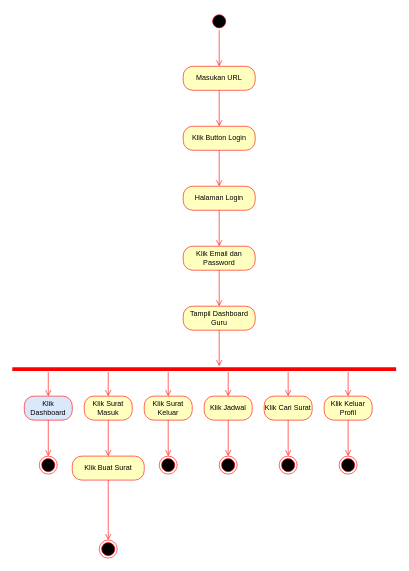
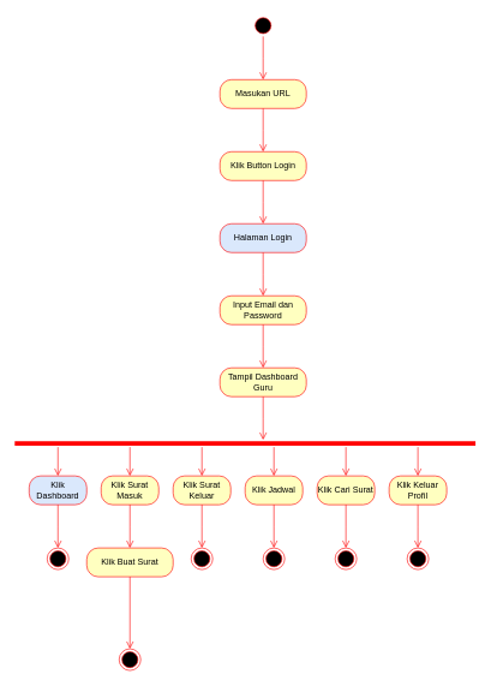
  <mxCell id="0" />
  <mxCell id="1" parent="0" />
  <mxCell id="2" value="" style="ellipse;html=1;shape=startState;fillColor=#000000;strokeColor=#ff0000;" vertex="1" parent="1"><mxGeometry x="350" y="20" width="30" height="30" as="geometry" /></mxCell>
  <mxCell id="3" value="" style="edgeStyle=orthogonalEdgeStyle;html=1;verticalAlign=bottom;endArrow=open;endSize=8;strokeColor=#ff0000;rounded=0;" edge="1" parent="1" source="2"><mxGeometry relative="1" as="geometry"><mxPoint x="365" y="110" as="targetPoint" /></mxGeometry></mxCell>
  <mxCell id="4" value="Masukan URL" style="rounded=1;whiteSpace=wrap;html=1;arcSize=40;fontColor=#000000;fillColor=#ffffc0;strokeColor=#ff0000;" vertex="1" parent="1"><mxGeometry x="305" y="110" width="120" height="40" as="geometry" /></mxCell>
  <mxCell id="5" value="" style="edgeStyle=orthogonalEdgeStyle;html=1;verticalAlign=bottom;endArrow=open;endSize=8;strokeColor=#ff0000;rounded=0;" edge="1" parent="1" source="4"><mxGeometry relative="1" as="geometry"><mxPoint x="365" y="210" as="targetPoint" /></mxGeometry></mxCell>
  <mxCell id="6" value="Klik Button Login" style="rounded=1;whiteSpace=wrap;html=1;arcSize=40;fontColor=#000000;fillColor=#ffffc0;strokeColor=#ff0000;" vertex="1" parent="1"><mxGeometry x="305" y="210" width="120" height="40" as="geometry" /></mxCell>
  <mxCell id="7" value="" style="edgeStyle=orthogonalEdgeStyle;html=1;verticalAlign=bottom;endArrow=open;endSize=8;strokeColor=#ff0000;rounded=0;" edge="1" parent="1" source="6"><mxGeometry relative="1" as="geometry"><mxPoint x="365" y="310" as="targetPoint" /></mxGeometry></mxCell>
- <mxCell id="8" value="Halaman Login" style="rounded=1;whiteSpace=wrap;html=1;arcSize=40;fontColor=#000000;fillColor=#ffffc0;strokeColor=#ff0000;" vertex="1" parent="1"><mxGeometry x="305" y="310" width="120" height="40" as="geometry" /></mxCell>
+ <mxCell id="8" value="Halaman Login" style="rounded=1;whiteSpace=wrap;html=1;arcSize=40;fontColor=#000000;fillColor=#dae8fc;strokeColor=#ff0000;" vertex="1" parent="1"><mxGeometry x="305" y="310" width="120" height="40" as="geometry" /></mxCell>
  <mxCell id="9" value="" style="edgeStyle=orthogonalEdgeStyle;html=1;verticalAlign=bottom;endArrow=open;endSize=8;strokeColor=#ff0000;rounded=0;" edge="1" parent="1" source="8"><mxGeometry relative="1" as="geometry"><mxPoint x="365" y="410" as="targetPoint" /></mxGeometry></mxCell>
- <mxCell id="10" value="Klik Email dan Password" style="rounded=1;whiteSpace=wrap;html=1;arcSize=40;fontColor=#000000;fillColor=#ffffc0;strokeColor=#ff0000;" vertex="1" parent="1"><mxGeometry x="305" y="410" width="120" height="40" as="geometry" /></mxCell>
+ <mxCell id="10" value="Input Email dan Password" style="rounded=1;whiteSpace=wrap;html=1;arcSize=40;fontColor=#000000;fillColor=#ffffc0;strokeColor=#ff0000;" vertex="1" parent="1"><mxGeometry x="305" y="410" width="120" height="40" as="geometry" /></mxCell>
  <mxCell id="11" value="" style="edgeStyle=orthogonalEdgeStyle;html=1;verticalAlign=bottom;endArrow=open;endSize=8;strokeColor=#ff0000;rounded=0;" edge="1" parent="1" source="10"><mxGeometry relative="1" as="geometry"><mxPoint x="365" y="510" as="targetPoint" /></mxGeometry></mxCell>
  <mxCell id="12" value="Tampil Dashboard Guru" style="rounded=1;whiteSpace=wrap;html=1;arcSize=40;fontColor=#000000;fillColor=#ffffc0;strokeColor=#ff0000;" vertex="1" parent="1"><mxGeometry x="305" y="510" width="120" height="40" as="geometry" /></mxCell>
  <mxCell id="13" value="" style="edgeStyle=orthogonalEdgeStyle;html=1;verticalAlign=bottom;endArrow=open;endSize=8;strokeColor=#ff0000;rounded=0;" edge="1" parent="1" source="12"><mxGeometry relative="1" as="geometry"><mxPoint x="365" y="610" as="targetPoint" /></mxGeometry></mxCell>
  <mxCell id="14" value="" style="shape=line;html=1;strokeWidth=6;strokeColor=#ff0000;" vertex="1" parent="1"><mxGeometry x="20" y="610" width="640" height="10" as="geometry" /></mxCell>
  <mxCell id="15" value="" style="edgeStyle=orthogonalEdgeStyle;html=1;verticalAlign=bottom;endArrow=open;endSize=8;strokeColor=#ff0000;rounded=0;" edge="1" parent="1"><mxGeometry relative="1" as="geometry"><mxPoint x="80" y="660" as="targetPoint" /><mxPoint x="80" y="620" as="sourcePoint" /></mxGeometry></mxCell>
  <mxCell id="16" value="Klik Dashboard" style="rounded=1;whiteSpace=wrap;html=1;arcSize=40;fontColor=#000000;fillColor=#dae8fc;strokeColor=#ff0000;" vertex="1" parent="1"><mxGeometry x="40" y="660" width="80" height="40" as="geometry" /></mxCell>
  <mxCell id="17" value="" style="edgeStyle=orthogonalEdgeStyle;html=1;verticalAlign=bottom;endArrow=open;endSize=8;strokeColor=#ff0000;rounded=0;" edge="1" parent="1" source="16"><mxGeometry relative="1" as="geometry"><mxPoint x="80" y="760" as="targetPoint" /></mxGeometry></mxCell>
  <mxCell id="18" value="" style="edgeStyle=orthogonalEdgeStyle;html=1;verticalAlign=bottom;endArrow=open;endSize=8;strokeColor=#ff0000;rounded=0;" edge="1" parent="1"><mxGeometry relative="1" as="geometry"><mxPoint x="180" y="660" as="targetPoint" /><mxPoint x="180" y="620" as="sourcePoint" /></mxGeometry></mxCell>
  <mxCell id="19" value="Klik Surat Masuk" style="rounded=1;whiteSpace=wrap;html=1;arcSize=40;fontColor=#000000;fillColor=#ffffc0;strokeColor=#ff0000;" vertex="1" parent="1"><mxGeometry x="140" y="660" width="80" height="40" as="geometry" /></mxCell>
  <mxCell id="20" value="" style="edgeStyle=orthogonalEdgeStyle;html=1;verticalAlign=bottom;endArrow=open;endSize=8;strokeColor=#ff0000;rounded=0;" edge="1" parent="1" source="19"><mxGeometry relative="1" as="geometry"><mxPoint x="180" y="760" as="targetPoint" /></mxGeometry></mxCell>
  <mxCell id="21" value="" style="edgeStyle=orthogonalEdgeStyle;html=1;verticalAlign=bottom;endArrow=open;endSize=8;strokeColor=#ff0000;rounded=0;" edge="1" parent="1"><mxGeometry relative="1" as="geometry"><mxPoint x="280" y="660" as="targetPoint" /><mxPoint x="280" y="620" as="sourcePoint" /></mxGeometry></mxCell>
  <mxCell id="22" value="Klik Surat Keluar" style="rounded=1;whiteSpace=wrap;html=1;arcSize=40;fontColor=#000000;fillColor=#ffffc0;strokeColor=#ff0000;" vertex="1" parent="1"><mxGeometry x="240" y="660" width="80" height="40" as="geometry" /></mxCell>
  <mxCell id="23" value="" style="edgeStyle=orthogonalEdgeStyle;html=1;verticalAlign=bottom;endArrow=open;endSize=8;strokeColor=#ff0000;rounded=0;" edge="1" parent="1" source="22"><mxGeometry relative="1" as="geometry"><mxPoint x="280" y="760" as="targetPoint" /></mxGeometry></mxCell>
  <mxCell id="24" value="" style="edgeStyle=orthogonalEdgeStyle;html=1;verticalAlign=bottom;endArrow=open;endSize=8;strokeColor=#ff0000;rounded=0;" edge="1" parent="1"><mxGeometry relative="1" as="geometry"><mxPoint x="380" y="660" as="targetPoint" /><mxPoint x="380" y="620" as="sourcePoint" /></mxGeometry></mxCell>
  <mxCell id="25" value="Klik Jadwal" style="rounded=1;whiteSpace=wrap;html=1;arcSize=40;fontColor=#000000;fillColor=#ffffc0;strokeColor=#ff0000;" vertex="1" parent="1"><mxGeometry x="340" y="660" width="80" height="40" as="geometry" /></mxCell>
  <mxCell id="26" value="" style="edgeStyle=orthogonalEdgeStyle;html=1;verticalAlign=bottom;endArrow=open;endSize=8;strokeColor=#ff0000;rounded=0;" edge="1" parent="1" source="25"><mxGeometry relative="1" as="geometry"><mxPoint x="380" y="760" as="targetPoint" /></mxGeometry></mxCell>
  <mxCell id="27" value="" style="edgeStyle=orthogonalEdgeStyle;html=1;verticalAlign=bottom;endArrow=open;endSize=8;strokeColor=#ff0000;rounded=0;" edge="1" parent="1"><mxGeometry relative="1" as="geometry"><mxPoint x="480" y="660" as="targetPoint" /><mxPoint x="480" y="620" as="sourcePoint" /></mxGeometry></mxCell>
  <mxCell id="28" value="Klik Cari Surat" style="rounded=1;whiteSpace=wrap;html=1;arcSize=40;fontColor=#000000;fillColor=#ffffc0;strokeColor=#ff0000;" vertex="1" parent="1"><mxGeometry x="440" y="660" width="80" height="40" as="geometry" /></mxCell>
  <mxCell id="29" value="" style="edgeStyle=orthogonalEdgeStyle;html=1;verticalAlign=bottom;endArrow=open;endSize=8;strokeColor=#ff0000;rounded=0;" edge="1" parent="1" source="28"><mxGeometry relative="1" as="geometry"><mxPoint x="480" y="760" as="targetPoint" /></mxGeometry></mxCell>
  <mxCell id="30" value="" style="edgeStyle=orthogonalEdgeStyle;html=1;verticalAlign=bottom;endArrow=open;endSize=8;strokeColor=#ff0000;rounded=0;" edge="1" parent="1"><mxGeometry relative="1" as="geometry"><mxPoint x="580" y="660" as="targetPoint" /><mxPoint x="580" y="620" as="sourcePoint" /></mxGeometry></mxCell>
  <mxCell id="31" value="Klik Keluar Profil" style="rounded=1;whiteSpace=wrap;html=1;arcSize=40;fontColor=#000000;fillColor=#ffffc0;strokeColor=#ff0000;" vertex="1" parent="1"><mxGeometry x="540" y="660" width="80" height="40" as="geometry" /></mxCell>
  <mxCell id="32" value="" style="edgeStyle=orthogonalEdgeStyle;html=1;verticalAlign=bottom;endArrow=open;endSize=8;strokeColor=#ff0000;rounded=0;" edge="1" parent="1" source="31"><mxGeometry relative="1" as="geometry"><mxPoint x="580" y="760" as="targetPoint" /></mxGeometry></mxCell>
  <mxCell id="33" value="" style="ellipse;html=1;shape=endState;fillColor=#000000;strokeColor=#ff0000;" vertex="1" parent="1"><mxGeometry x="65" y="760" width="30" height="30" as="geometry" /></mxCell>
  <mxCell id="34" value="" style="ellipse;html=1;shape=endState;fillColor=#000000;strokeColor=#ff0000;" vertex="1" parent="1"><mxGeometry x="165" y="900" width="30" height="30" as="geometry" /></mxCell>
  <mxCell id="35" value="" style="ellipse;html=1;shape=endState;fillColor=#000000;strokeColor=#ff0000;" vertex="1" parent="1"><mxGeometry x="265" y="760" width="30" height="30" as="geometry" /></mxCell>
  <mxCell id="36" value="" style="ellipse;html=1;shape=endState;fillColor=#000000;strokeColor=#ff0000;" vertex="1" parent="1"><mxGeometry x="365" y="760" width="30" height="30" as="geometry" /></mxCell>
  <mxCell id="37" value="" style="ellipse;html=1;shape=endState;fillColor=#000000;strokeColor=#ff0000;" vertex="1" parent="1"><mxGeometry x="465" y="760" width="30" height="30" as="geometry" /></mxCell>
  <mxCell id="38" value="" style="ellipse;html=1;shape=endState;fillColor=#000000;strokeColor=#ff0000;" vertex="1" parent="1"><mxGeometry x="565" y="760" width="30" height="30" as="geometry" /></mxCell>
  <mxCell id="39" value="Klik Buat Surat" style="rounded=1;whiteSpace=wrap;html=1;arcSize=40;fontColor=#000000;fillColor=#ffffc0;strokeColor=#ff0000;" vertex="1" parent="1"><mxGeometry x="120" y="760" width="120" height="40" as="geometry" /></mxCell>
  <mxCell id="40" value="" style="edgeStyle=orthogonalEdgeStyle;html=1;verticalAlign=bottom;endArrow=open;endSize=8;strokeColor=#ff0000;rounded=0;entryX=0.5;entryY=0;entryDx=0;entryDy=0;" edge="1" source="39" parent="1" target="34"><mxGeometry relative="1" as="geometry"><mxPoint x="380" y="790" as="targetPoint" /></mxGeometry></mxCell>
